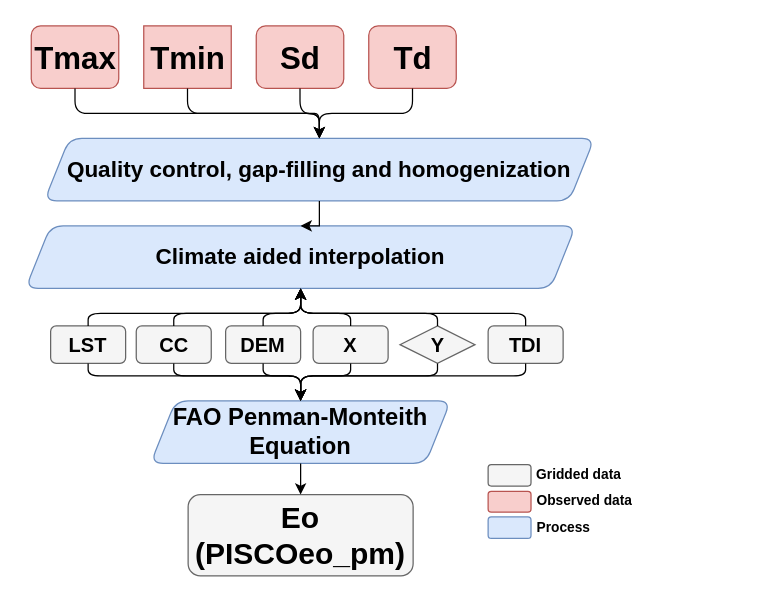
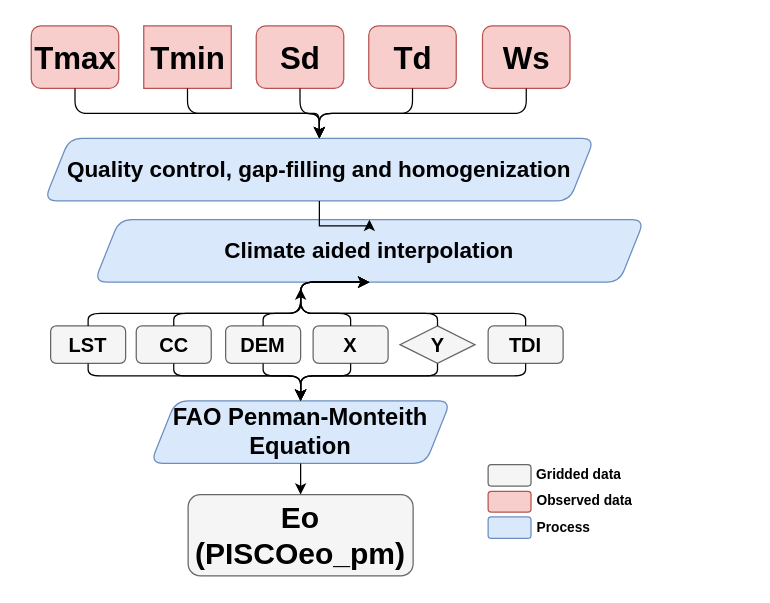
  <mxCell id="0" />
  <mxCell id="1" parent="0" />
  <mxCell id="2" value="" style="group;fontStyle=1" parent="1" vertex="1" connectable="0"><mxGeometry x="20" y="20" width="573.5" height="440" as="geometry" /></mxCell>
  <mxCell id="3" value="" style="group" parent="2" vertex="1" connectable="0"><mxGeometry width="573.5" height="440" as="geometry" /></mxCell>
  <mxCell id="4" value="&lt;font style=&quot;font-size: 25px&quot;&gt;Tmax&lt;/font&gt;" style="rounded=1;whiteSpace=wrap;html=1;fontSize=17;fontStyle=1;fillColor=#f8cecc;strokeColor=#b85450;" parent="3" vertex="1"><mxGeometry x="4.5" width="70" height="50" as="geometry" /></mxCell>
  <mxCell id="5" value="&lt;font style=&quot;font-size: 25px&quot;&gt;Tmin&lt;/font&gt;" style="whiteSpace=wrap;html=1;fontSize=17;fontStyle=1;fillColor=#f8cecc;strokeColor=#b85450;rounded=0;" parent="3" vertex="1"><mxGeometry x="94.5" width="70" height="50" as="geometry" /></mxCell>
  <mxCell id="6" value="&lt;font style=&quot;font-size: 25px&quot;&gt;Sd&lt;/font&gt;" style="rounded=1;whiteSpace=wrap;html=1;fontSize=17;fontStyle=1;fillColor=#f8cecc;strokeColor=#b85450;" parent="3" vertex="1"><mxGeometry x="184.5" width="70" height="50" as="geometry" /></mxCell>
  <mxCell id="7" value="&lt;font style=&quot;font-size: 25px&quot;&gt;Td&lt;/font&gt;" style="rounded=1;whiteSpace=wrap;html=1;fontSize=17;fontStyle=1;fillColor=#f8cecc;strokeColor=#b85450;" parent="3" vertex="1"><mxGeometry x="274.5" width="70" height="50" as="geometry" /></mxCell>
+ <mxCell id="8" value="&lt;font style=&quot;font-size: 25px&quot;&gt;Ws&lt;/font&gt;" style="rounded=1;whiteSpace=wrap;html=1;fontSize=17;fontStyle=1;fillColor=#f8cecc;strokeColor=#b85450;" parent="3" vertex="1"><mxGeometry x="365.5" width="70" height="50" as="geometry" /></mxCell>
  <mxCell id="9" value="&lt;font style=&quot;font-size: 18px&quot;&gt;Quality control, gap-filling and homogenization&lt;/font&gt;" style="shape=parallelogram;perimeter=parallelogramPerimeter;whiteSpace=wrap;html=1;fixedSize=1;fontSize=17;fontStyle=1;fillColor=#dae8fc;strokeColor=#6c8ebf;rounded=1;" parent="3" vertex="1"><mxGeometry x="15" y="90" width="440" height="50" as="geometry" /></mxCell>
  <mxCell id="10" style="edgeStyle=orthogonalEdgeStyle;rounded=1;orthogonalLoop=1;jettySize=auto;html=1;entryX=0.5;entryY=0;entryDx=0;entryDy=0;fontSize=16;startArrow=none;startFill=0;strokeWidth=1;" parent="3" source="4" target="9" edge="1"><mxGeometry relative="1" as="geometry" /></mxCell>
  <mxCell id="11" style="edgeStyle=orthogonalEdgeStyle;rounded=1;orthogonalLoop=1;jettySize=auto;html=1;entryX=0.5;entryY=0;entryDx=0;entryDy=0;fontSize=16;startArrow=none;startFill=0;strokeWidth=1;" parent="3" source="5" target="9" edge="1"><mxGeometry relative="1" as="geometry" /></mxCell>
  <mxCell id="12" style="edgeStyle=orthogonalEdgeStyle;rounded=1;orthogonalLoop=1;jettySize=auto;html=1;entryX=0.5;entryY=0;entryDx=0;entryDy=0;fontSize=16;startArrow=none;startFill=0;strokeWidth=1;" parent="3" source="6" target="9" edge="1"><mxGeometry relative="1" as="geometry" /></mxCell>
  <mxCell id="13" style="edgeStyle=orthogonalEdgeStyle;rounded=1;orthogonalLoop=1;jettySize=auto;html=1;entryX=0.5;entryY=0;entryDx=0;entryDy=0;fontSize=16;startArrow=none;startFill=0;strokeWidth=1;" parent="3" source="7" target="9" edge="1"><mxGeometry relative="1" as="geometry" /></mxCell>
- <mxCell id="15" value="Climate aided interpolation" style="shape=parallelogram;perimeter=parallelogramPerimeter;whiteSpace=wrap;html=1;fixedSize=1;fontSize=18;fontStyle=1;fillColor=#dae8fc;strokeColor=#6c8ebf;rounded=1;" parent="3" vertex="1"><mxGeometry y="160" width="440" height="50" as="geometry" /></mxCell>
+ <mxCell id="14" style="edgeStyle=orthogonalEdgeStyle;rounded=1;orthogonalLoop=1;jettySize=auto;html=1;entryX=0.5;entryY=0;entryDx=0;entryDy=0;strokeWidth=1;" parent="3" source="8" target="9" edge="1"><mxGeometry relative="1" as="geometry" /></mxCell>
+ <mxCell id="15" value="Climate aided interpolation" style="shape=parallelogram;perimeter=parallelogramPerimeter;whiteSpace=wrap;html=1;fixedSize=1;fontSize=18;fontStyle=1;fillColor=#dae8fc;strokeColor=#6c8ebf;rounded=1;" parent="3" vertex="1"><mxGeometry x="55" y="155" width="440" height="50" as="geometry" /></mxCell>
  <mxCell id="16" style="edgeStyle=orthogonalEdgeStyle;rounded=0;orthogonalLoop=1;jettySize=auto;html=1;entryX=0.5;entryY=0;entryDx=0;entryDy=0;fontSize=17;startArrow=none;startFill=0;strokeWidth=1;" parent="3" source="9" target="15" edge="1"><mxGeometry relative="1" as="geometry" /></mxCell>
  <mxCell id="17" value="FAO Penman-Monteith&lt;br&gt;Equation" style="shape=parallelogram;perimeter=parallelogramPerimeter;whiteSpace=wrap;html=1;fixedSize=1;fontSize=19;fontStyle=1;fillColor=#dae8fc;strokeColor=#6c8ebf;rounded=1;" parent="3" vertex="1"><mxGeometry x="100" y="300" width="240" height="50" as="geometry" /></mxCell>
  <mxCell id="18" value="&lt;font style=&quot;font-size: 24px&quot; color=&quot;#000000&quot;&gt;&lt;font style=&quot;font-size: 24px&quot;&gt;&lt;font style=&quot;font-size: 24px&quot;&gt;Eo&lt;/font&gt;&lt;br&gt;&lt;/font&gt;&lt;font style=&quot;font-size: 24px&quot;&gt;(PISCOeo_pm)&lt;/font&gt;&lt;/font&gt;" style="rounded=1;whiteSpace=wrap;html=1;fontSize=16;fontStyle=1;fillColor=#f5f5f5;strokeColor=#666666;fontColor=#333333;" parent="3" vertex="1"><mxGeometry x="130" y="375" width="180" height="65" as="geometry" /></mxCell>
  <mxCell id="19" style="edgeStyle=orthogonalEdgeStyle;rounded=0;orthogonalLoop=1;jettySize=auto;html=1;entryX=0.5;entryY=0;entryDx=0;entryDy=0;fontSize=16;startArrow=none;startFill=0;strokeWidth=1;" parent="3" source="17" target="18" edge="1"><mxGeometry relative="1" as="geometry" /></mxCell>
  <mxCell id="20" value="" style="group" parent="3" vertex="1" connectable="0"><mxGeometry x="20" y="240" width="410" height="30" as="geometry" /></mxCell>
  <mxCell id="21" value="&lt;font style=&quot;font-size: 16px&quot;&gt;LST&lt;/font&gt;" style="rounded=1;whiteSpace=wrap;html=1;fontSize=16;fontStyle=1;fillColor=#f5f5f5;strokeColor=#666666;" parent="20" vertex="1"><mxGeometry width="60" height="30" as="geometry" /></mxCell>
  <mxCell id="22" value="&lt;font style=&quot;font-size: 16px&quot;&gt;CC&lt;/font&gt;" style="rounded=1;whiteSpace=wrap;html=1;fontSize=16;fontStyle=1;fillColor=#f5f5f5;strokeColor=#666666;" parent="20" vertex="1"><mxGeometry x="68.5" width="60" height="30" as="geometry" /></mxCell>
  <mxCell id="23" value="&lt;font style=&quot;font-size: 16px&quot;&gt;DEM&lt;/font&gt;" style="rounded=1;whiteSpace=wrap;html=1;fontSize=16;fontStyle=1;fillColor=#f5f5f5;strokeColor=#666666;" parent="20" vertex="1"><mxGeometry x="140" width="60" height="30" as="geometry" /></mxCell>
  <mxCell id="24" value="&lt;font style=&quot;font-size: 16px&quot;&gt;X&lt;/font&gt;" style="rounded=1;whiteSpace=wrap;html=1;fontSize=16;fontStyle=1;fillColor=#f5f5f5;strokeColor=#666666;" parent="20" vertex="1"><mxGeometry x="210" width="60" height="30" as="geometry" /></mxCell>
  <mxCell id="25" value="&lt;span style=&quot;font-size: 16px&quot;&gt;Y&lt;/span&gt;" style="rhombus;whiteSpace=wrap;html=1;fontSize=16;fontStyle=1;fillColor=#f5f5f5;strokeColor=#666666;" parent="20" vertex="1"><mxGeometry x="279.5" width="60" height="30" as="geometry" /></mxCell>
  <mxCell id="26" value="&lt;span style=&quot;font-size: 16px&quot;&gt;TDI&lt;/span&gt;" style="rounded=1;whiteSpace=wrap;html=1;fontSize=16;fontStyle=1;fillColor=#f5f5f5;strokeColor=#666666;" parent="20" vertex="1"><mxGeometry x="350" width="60" height="30" as="geometry" /></mxCell>
  <mxCell id="27" style="edgeStyle=orthogonalEdgeStyle;rounded=1;orthogonalLoop=1;jettySize=auto;html=1;entryX=0.5;entryY=1;entryDx=0;entryDy=0;strokeWidth=1;" parent="3" source="21" target="15" edge="1"><mxGeometry relative="1" as="geometry"><Array as="points"><mxPoint x="50" y="230" /><mxPoint x="220" y="230" /></Array></mxGeometry></mxCell>
  <mxCell id="28" style="edgeStyle=orthogonalEdgeStyle;rounded=1;orthogonalLoop=1;jettySize=auto;html=1;strokeWidth=1;" parent="3" source="22" edge="1"><mxGeometry relative="1" as="geometry"><mxPoint x="220" y="210" as="targetPoint" /><Array as="points"><mxPoint x="119" y="230" /><mxPoint x="220" y="230" /></Array></mxGeometry></mxCell>
  <mxCell id="29" style="edgeStyle=orthogonalEdgeStyle;rounded=1;orthogonalLoop=1;jettySize=auto;html=1;entryX=0.5;entryY=1;entryDx=0;entryDy=0;strokeWidth=1;" parent="3" source="23" target="15" edge="1"><mxGeometry relative="1" as="geometry"><Array as="points"><mxPoint x="190" y="230" /><mxPoint x="220" y="230" /></Array></mxGeometry></mxCell>
  <mxCell id="30" style="edgeStyle=orthogonalEdgeStyle;rounded=1;orthogonalLoop=1;jettySize=auto;html=1;entryX=0.5;entryY=1;entryDx=0;entryDy=0;strokeWidth=1;" parent="3" source="24" target="15" edge="1"><mxGeometry relative="1" as="geometry"><Array as="points"><mxPoint x="260" y="230" /><mxPoint x="220" y="230" /></Array></mxGeometry></mxCell>
  <mxCell id="31" style="edgeStyle=orthogonalEdgeStyle;rounded=1;orthogonalLoop=1;jettySize=auto;html=1;entryX=0.5;entryY=1;entryDx=0;entryDy=0;strokeWidth=1;" parent="3" source="25" target="15" edge="1"><mxGeometry relative="1" as="geometry"><Array as="points"><mxPoint x="330" y="230" /><mxPoint x="220" y="230" /></Array></mxGeometry></mxCell>
  <mxCell id="32" style="edgeStyle=orthogonalEdgeStyle;rounded=1;orthogonalLoop=1;jettySize=auto;html=1;entryX=0.5;entryY=1;entryDx=0;entryDy=0;strokeWidth=1;" parent="3" source="26" target="15" edge="1"><mxGeometry relative="1" as="geometry"><Array as="points"><mxPoint x="400" y="230" /><mxPoint x="220" y="230" /></Array></mxGeometry></mxCell>
  <mxCell id="33" style="edgeStyle=orthogonalEdgeStyle;rounded=1;orthogonalLoop=1;jettySize=auto;html=1;strokeWidth=1;" parent="3" source="21" target="17" edge="1"><mxGeometry relative="1" as="geometry"><Array as="points"><mxPoint x="50" y="280" /><mxPoint x="220" y="280" /></Array></mxGeometry></mxCell>
  <mxCell id="34" style="edgeStyle=orthogonalEdgeStyle;rounded=1;orthogonalLoop=1;jettySize=auto;html=1;entryX=0.5;entryY=0;entryDx=0;entryDy=0;strokeWidth=1;" parent="3" source="22" target="17" edge="1"><mxGeometry relative="1" as="geometry"><Array as="points"><mxPoint x="119" y="280" /><mxPoint x="220" y="280" /></Array></mxGeometry></mxCell>
  <mxCell id="35" style="edgeStyle=orthogonalEdgeStyle;rounded=1;orthogonalLoop=1;jettySize=auto;html=1;entryX=0.5;entryY=0;entryDx=0;entryDy=0;strokeWidth=1;" parent="3" source="23" target="17" edge="1"><mxGeometry relative="1" as="geometry"><Array as="points"><mxPoint x="190" y="280" /><mxPoint x="220" y="280" /></Array></mxGeometry></mxCell>
  <mxCell id="36" style="edgeStyle=orthogonalEdgeStyle;rounded=1;orthogonalLoop=1;jettySize=auto;html=1;entryX=0.5;entryY=0;entryDx=0;entryDy=0;strokeWidth=1;" parent="3" source="24" target="17" edge="1"><mxGeometry relative="1" as="geometry"><Array as="points"><mxPoint x="260" y="280" /><mxPoint x="220" y="280" /></Array></mxGeometry></mxCell>
  <mxCell id="37" style="edgeStyle=orthogonalEdgeStyle;rounded=1;orthogonalLoop=1;jettySize=auto;html=1;strokeWidth=1;" parent="3" source="25" edge="1"><mxGeometry relative="1" as="geometry"><mxPoint x="220" y="300" as="targetPoint" /><Array as="points"><mxPoint x="330" y="280" /><mxPoint x="220" y="280" /></Array></mxGeometry></mxCell>
  <mxCell id="38" style="edgeStyle=orthogonalEdgeStyle;rounded=1;orthogonalLoop=1;jettySize=auto;html=1;entryX=0.5;entryY=0;entryDx=0;entryDy=0;strokeWidth=1;" parent="3" source="26" target="17" edge="1"><mxGeometry relative="1" as="geometry"><Array as="points"><mxPoint x="400" y="280" /><mxPoint x="220" y="280" /></Array></mxGeometry></mxCell>
  <mxCell id="39" value="" style="group;fontSize=10;" parent="3" vertex="1" connectable="0"><mxGeometry x="400" y="320" width="173.5" height="110.5" as="geometry" /></mxCell>
  <mxCell id="40" value="" style="group;fontSize=11;" parent="39" vertex="1" connectable="0"><mxGeometry x="-30" y="31" width="150" height="59" as="geometry" /></mxCell>
  <mxCell id="41" value="" style="rounded=1;whiteSpace=wrap;html=1;fontSize=11;fontStyle=1;fillColor=#f8cecc;strokeColor=#b85450;" parent="40" vertex="1"><mxGeometry y="21.34" width="34.312" height="16.738" as="geometry" /></mxCell>
  <mxCell id="42" value="" style="rounded=1;whiteSpace=wrap;html=1;fontSize=11;fontStyle=1;fillColor=#dae8fc;strokeColor=#6c8ebf;" parent="40" vertex="1"><mxGeometry y="41.844" width="34.312" height="17.156" as="geometry" /></mxCell>
  <mxCell id="43" value="Observed data&amp;nbsp; &amp;nbsp;&amp;nbsp;" style="text;html=1;strokeColor=none;fillColor=none;align=center;verticalAlign=middle;whiteSpace=wrap;rounded=0;fontSize=11;fontStyle=1" parent="40" vertex="1"><mxGeometry x="36.64" y="21" width="93.36" height="16.74" as="geometry" /></mxCell>
  <mxCell id="44" value="" style="rounded=1;whiteSpace=wrap;html=1;fontSize=11;fontStyle=1;fillColor=#f5f5f5;strokeColor=#666666;fontColor=#333333;" parent="40" vertex="1"><mxGeometry width="34.312" height="17.156" as="geometry" /></mxCell>
  <mxCell id="45" value="Gridded data&amp;nbsp; &amp;nbsp; &amp;nbsp; &amp;nbsp;" style="text;html=1;strokeColor=none;fillColor=none;align=center;verticalAlign=middle;whiteSpace=wrap;rounded=0;fontSize=11;fontStyle=1" vertex="1" parent="40"><mxGeometry x="36.64" width="93.36" height="16.74" as="geometry" /></mxCell>
  <mxCell id="46" value="Process&amp;nbsp; &amp;nbsp; &amp;nbsp; &amp;nbsp; &amp;nbsp; &amp;nbsp; &amp;nbsp; &amp;nbsp;" style="text;html=1;strokeColor=none;fillColor=none;align=center;verticalAlign=middle;whiteSpace=wrap;rounded=0;fontSize=11;fontStyle=1" vertex="1" parent="40"><mxGeometry x="36.64" y="42" width="93.36" height="16.74" as="geometry" /></mxCell>
